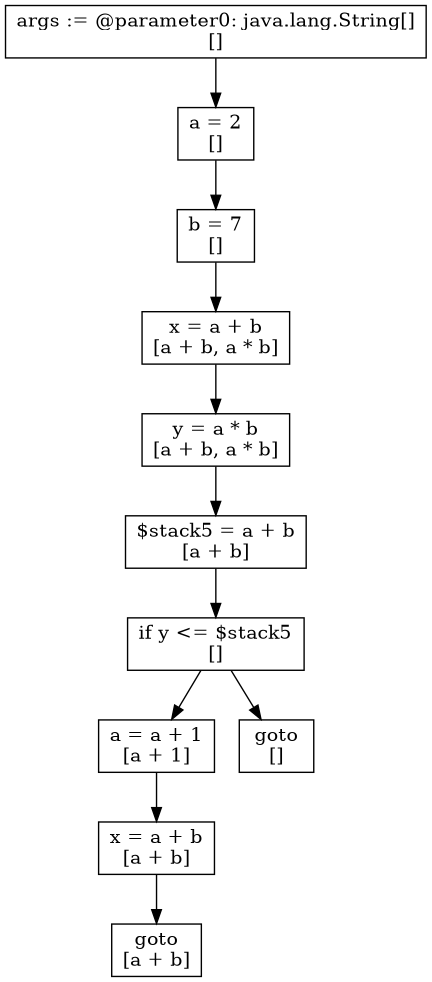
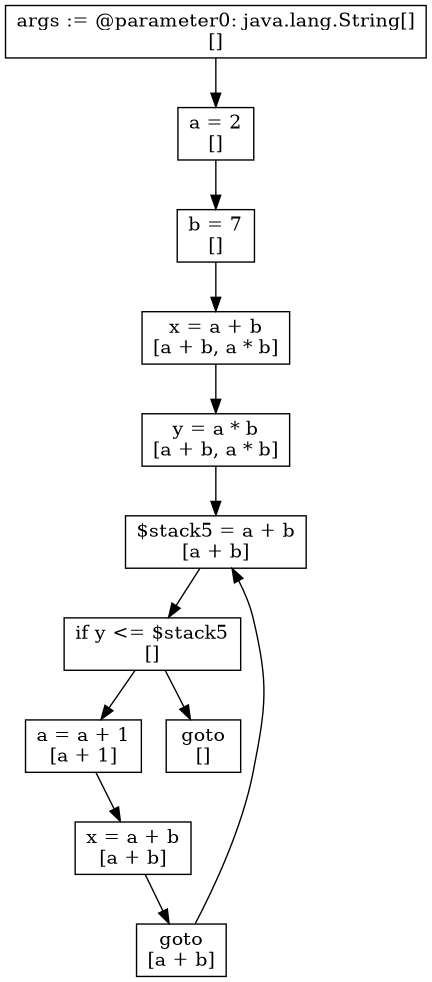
  digraph {
    node [shape=box]
    n1 [label="args := @parameter0: java.lang.String[]\n[]"]
    n2 [label="a = 2\n[]"]
    n3 [label="b = 7\n[]"]
    n4 [label="x = a + b\n[a + b, a * b]"]
    n5 [label="y = a * b\n[a + b, a * b]"]
    n6 [label="$stack5 = a + b\n[a + b]"]
    n7 [label="if y <= $stack5\n[]"]
    n8 [label="a = a + 1\n[a + 1]"]
    n9 [label="goto\n[]"]
    n10 [label="x = a + b\n[a + b]"]
    n11 [label="goto\n[a + b]"]
    n1 -> n2
    n2 -> n3
    n3 -> n4
    n4 -> n5
    n5 -> n6
    n6 -> n7
    n7 -> n8
    n7 -> n9
    n8 -> n10
    n10 -> n11
+   n11 -> n6
  }
